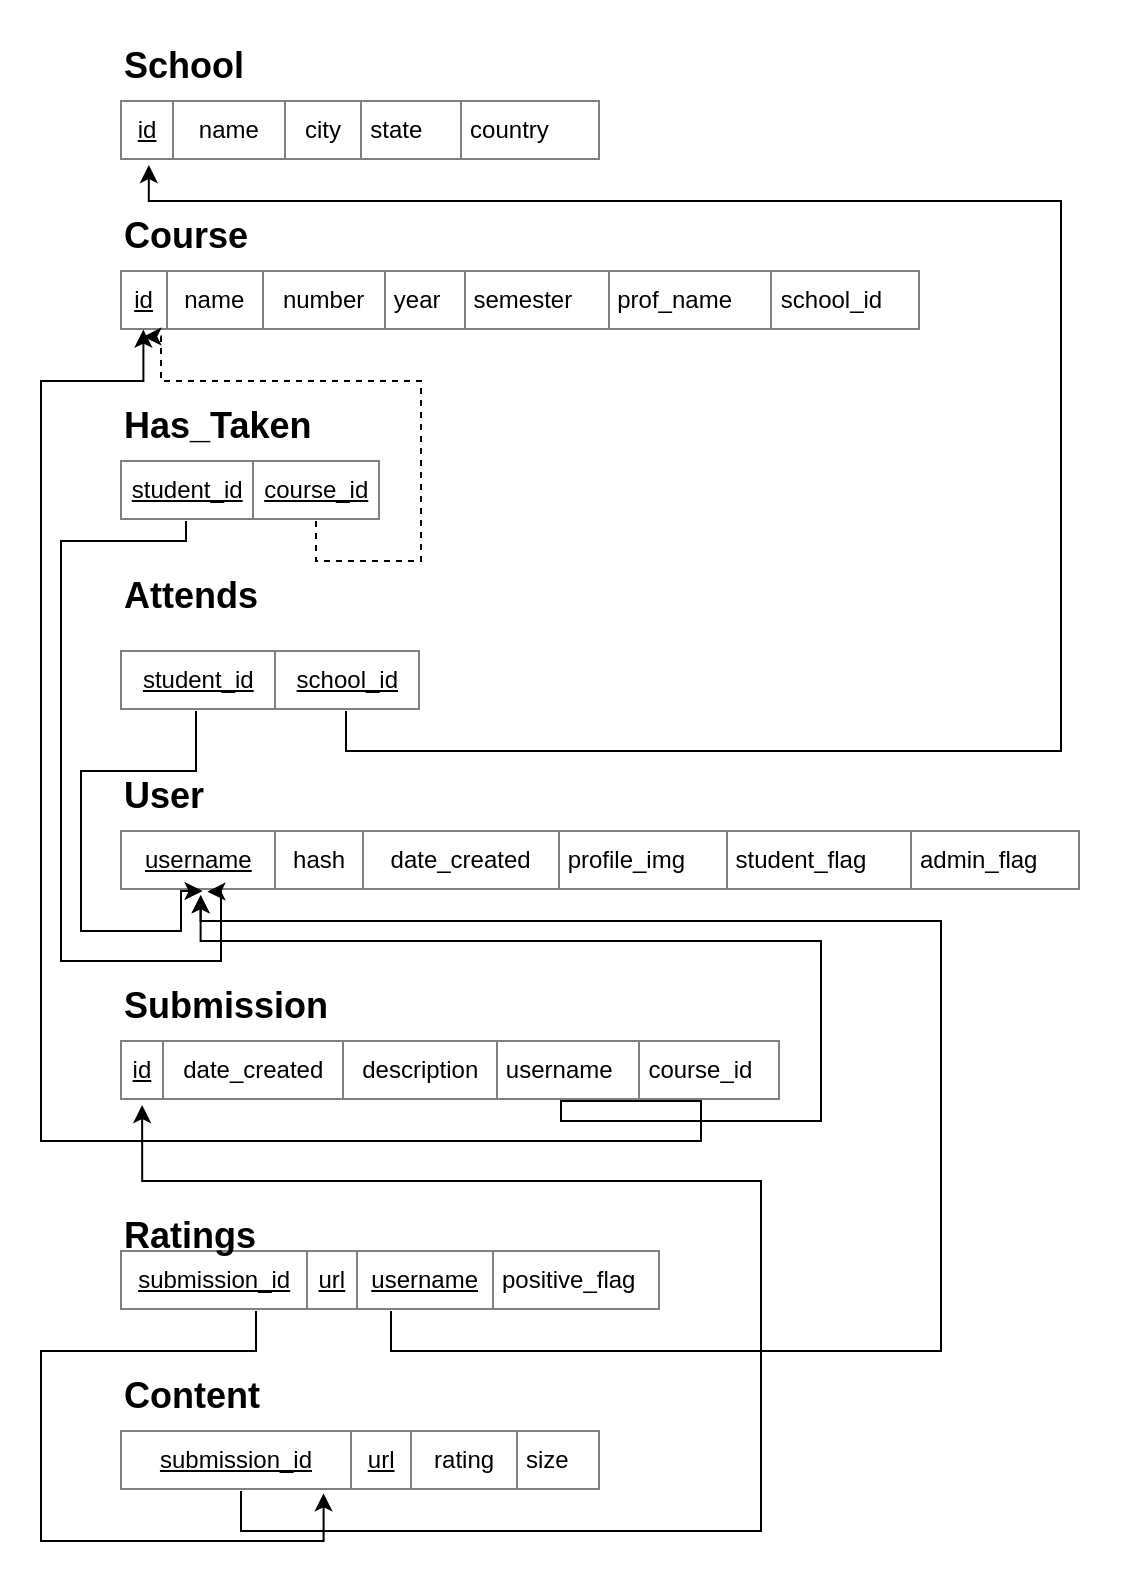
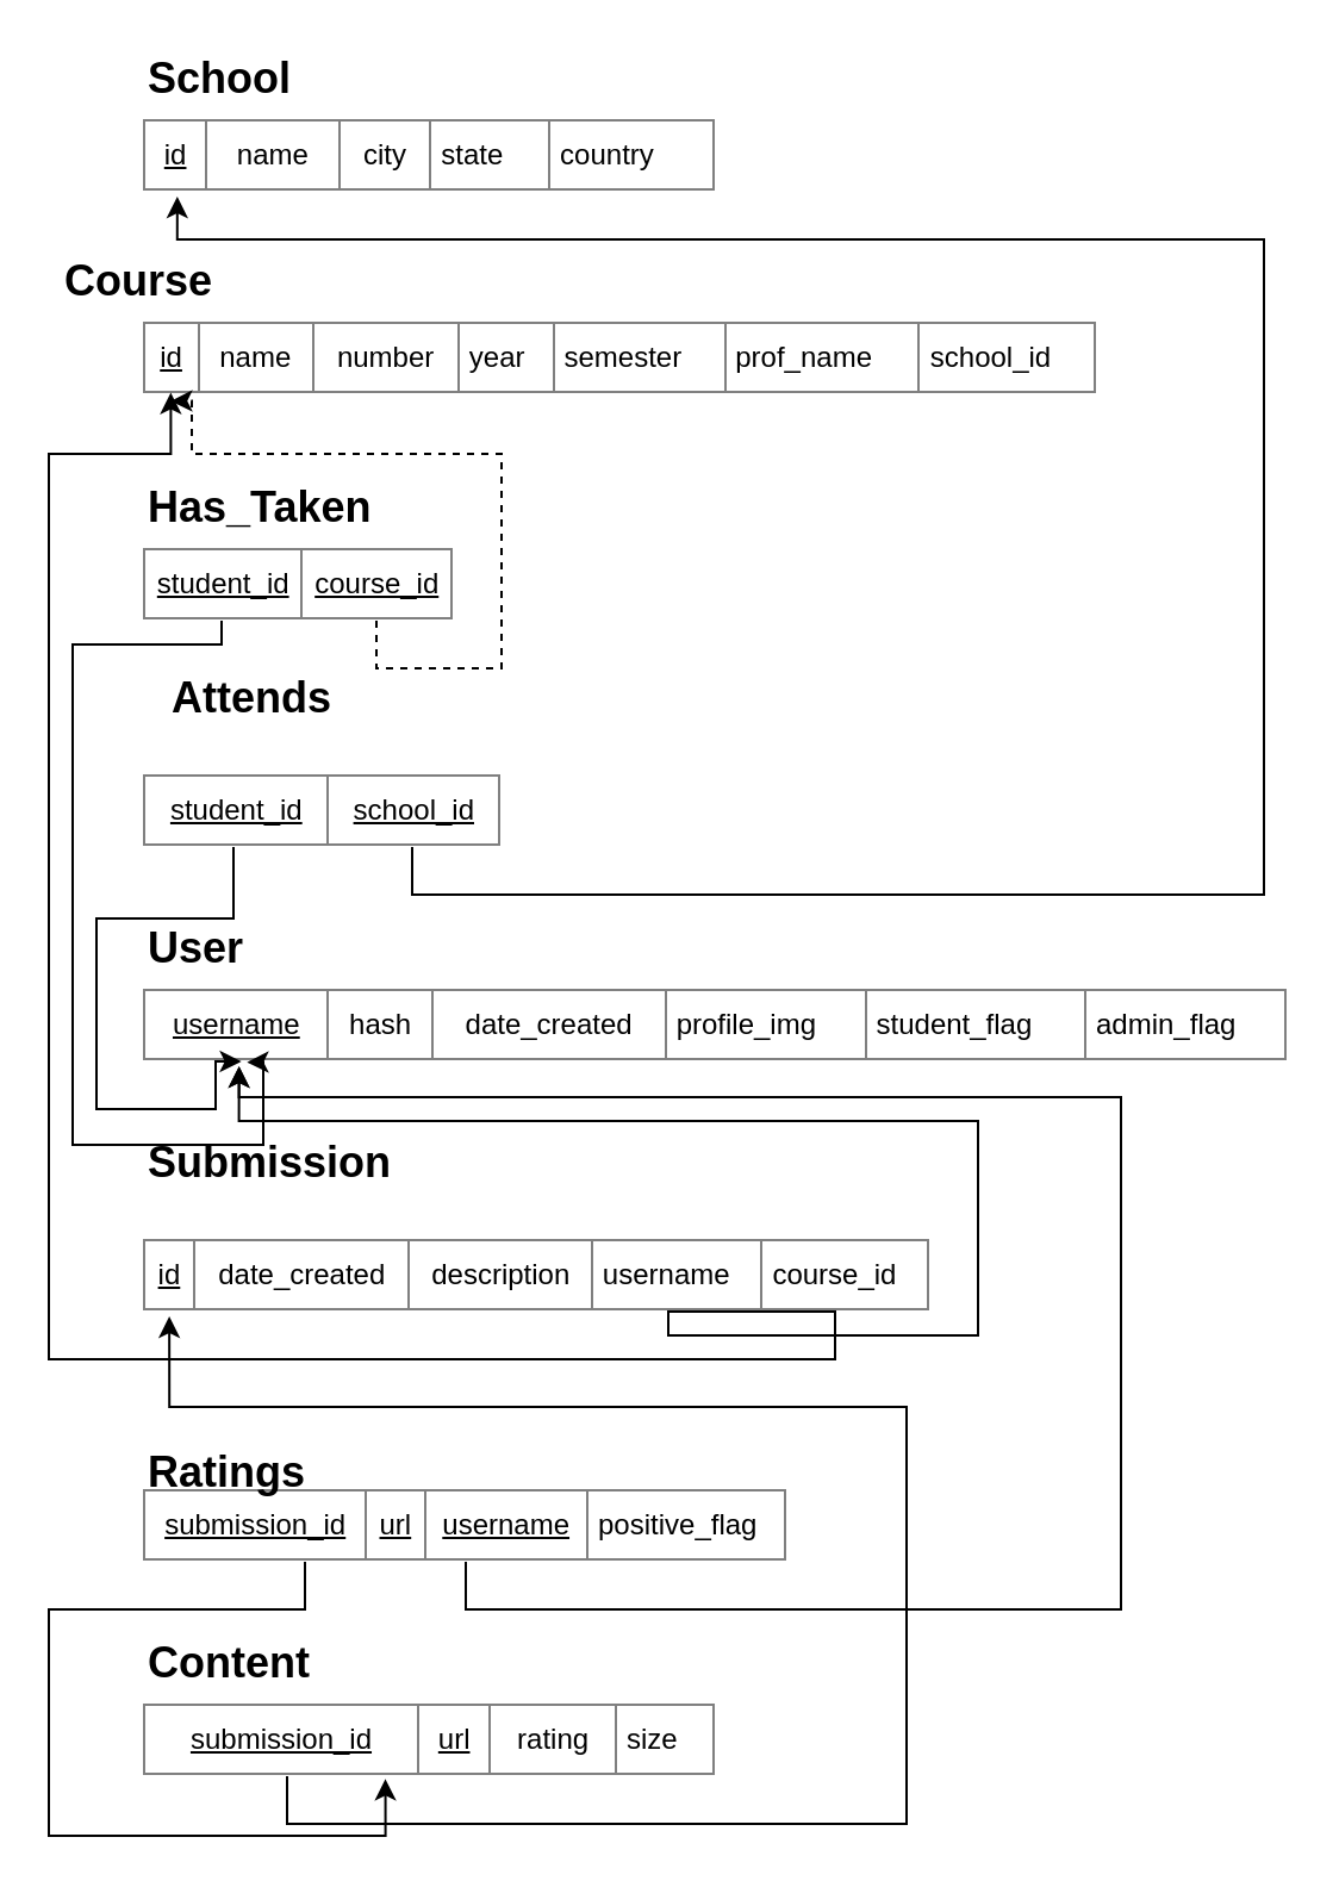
  <mxCell id="0" />
  <mxCell id="1" parent="0" />
  <mxCell id="2" value="&lt;table border=&quot;1&quot; width=&quot;100%&quot; style=&quot;width: 100% ; height: 100% ; border-collapse: collapse&quot; cellpadding=&quot;4&quot; align=&quot;center&quot;&gt;&lt;tbody&gt;&lt;tr&gt;&lt;td align=&quot;center&quot;&gt;&lt;u&gt;id&lt;/u&gt;&lt;/td&gt;&lt;td align=&quot;center&quot;&gt;name&lt;/td&gt;&lt;td align=&quot;center&quot;&gt;city&lt;/td&gt;&lt;td&gt;state&lt;/td&gt;&lt;td&gt;country&lt;/td&gt;&lt;/tr&gt;&lt;/tbody&gt;&lt;/table&gt;" style="text;html=1;strokeColor=none;fillColor=none;overflow=fill;" vertex="1" parent="1"><mxGeometry x="60" y="50" width="240" height="30" as="geometry" /></mxCell>
  <mxCell id="3" value="&lt;table border=&quot;1&quot; width=&quot;100%&quot; style=&quot;width: 100% ; height: 100% ; border-collapse: collapse&quot; cellpadding=&quot;4&quot; align=&quot;center&quot;&gt;&lt;tbody&gt;&lt;tr&gt;&lt;td align=&quot;center&quot;&gt;&lt;u&gt;id&lt;/u&gt;&lt;/td&gt;&lt;td align=&quot;center&quot;&gt;name&lt;/td&gt;&lt;td align=&quot;center&quot;&gt;number&lt;/td&gt;&lt;td&gt;year&lt;/td&gt;&lt;td&gt;semester&lt;/td&gt;&lt;td&gt;prof_name&lt;/td&gt;&lt;td&gt;school_id&lt;/td&gt;&lt;/tr&gt;&lt;/tbody&gt;&lt;/table&gt;" style="text;html=1;strokeColor=none;fillColor=none;overflow=fill;" vertex="1" parent="1"><mxGeometry x="60" y="135" width="400" height="30" as="geometry" /></mxCell>
  <mxCell id="4" value="&lt;b&gt;&lt;font style=&quot;font-size: 18px&quot;&gt;School&lt;/font&gt;&lt;/b&gt;" style="text;html=1;resizable=0;points=[];autosize=1;align=left;verticalAlign=top;spacingTop=-4;" vertex="1" parent="1"><mxGeometry x="60" y="20" width="80" height="20" as="geometry" /></mxCell>
- <mxCell id="5" value="&lt;b&gt;&lt;font style=&quot;font-size: 18px&quot;&gt;Course&lt;/font&gt;&lt;/b&gt;" style="text;html=1;resizable=0;points=[];autosize=1;align=left;verticalAlign=top;spacingTop=-4;" vertex="1" parent="1"><mxGeometry x="60" y="105" width="80" height="20" as="geometry" /></mxCell>
+ <mxCell id="5" value="&lt;b&gt;&lt;font style=&quot;font-size: 18px&quot;&gt;Course&lt;/font&gt;&lt;/b&gt;" style="text;html=1;resizable=0;points=[];autosize=1;align=left;verticalAlign=top;spacingTop=-4;" vertex="1" parent="1"><mxGeometry x="25" y="105" width="80" height="20" as="geometry" /></mxCell>
  <mxCell id="6" value="&lt;table border=&quot;1&quot; width=&quot;100%&quot; style=&quot;width: 100% ; height: 100% ; border-collapse: collapse&quot; cellpadding=&quot;4&quot; align=&quot;center&quot;&gt;&lt;tbody&gt;&lt;tr&gt;&lt;td align=&quot;center&quot;&gt;&lt;u&gt;username&lt;/u&gt;&lt;/td&gt;&lt;td align=&quot;center&quot;&gt;hash&lt;/td&gt;&lt;td align=&quot;center&quot;&gt;date_created&lt;br&gt;&lt;/td&gt;&lt;td&gt;profile_img&lt;br&gt;&lt;/td&gt;&lt;td&gt;student_flag&lt;/td&gt;&lt;td&gt;admin_flag&lt;/td&gt;&lt;/tr&gt;&lt;/tbody&gt;&lt;/table&gt;" style="text;html=1;strokeColor=none;fillColor=none;overflow=fill;" vertex="1" parent="1"><mxGeometry x="60" y="415" width="480" height="30" as="geometry" /></mxCell>
  <mxCell id="7" value="&lt;b&gt;&lt;font style=&quot;font-size: 18px&quot;&gt;User&lt;/font&gt;&lt;/b&gt;" style="text;html=1;resizable=0;points=[];autosize=1;align=left;verticalAlign=top;spacingTop=-4;" vertex="1" parent="1"><mxGeometry x="60" y="385" width="60" height="20" as="geometry" /></mxCell>
  <mxCell id="8" style="edgeStyle=orthogonalEdgeStyle;rounded=0;orthogonalLoop=1;jettySize=auto;html=1;exitX=0.75;exitY=1;exitDx=0;exitDy=0;entryX=0.083;entryY=1.069;entryDx=0;entryDy=0;entryPerimeter=0;" edge="1" parent="1" source="10" target="6"><mxGeometry relative="1" as="geometry"><Array as="points"><mxPoint x="280" y="550" /><mxPoint x="280" y="560" /><mxPoint x="410" y="560" /><mxPoint x="410" y="470" /><mxPoint x="100" y="470" /></Array></mxGeometry></mxCell>
  <mxCell id="9" style="edgeStyle=orthogonalEdgeStyle;rounded=0;orthogonalLoop=1;jettySize=auto;html=1;exitX=0.75;exitY=1;exitDx=0;exitDy=0;entryX=0.028;entryY=0.977;entryDx=0;entryDy=0;entryPerimeter=0;" edge="1" parent="1" source="10" target="3"><mxGeometry relative="1" as="geometry"><Array as="points"><mxPoint x="350" y="550" /><mxPoint x="350" y="570" /><mxPoint x="20" y="570" /><mxPoint x="20" y="190" /><mxPoint x="71" y="190" /></Array></mxGeometry></mxCell>
  <mxCell id="10" value="&lt;table border=&quot;1&quot; width=&quot;100%&quot; style=&quot;width: 100% ; height: 100% ; border-collapse: collapse&quot; cellpadding=&quot;4&quot; align=&quot;center&quot;&gt;&lt;tbody&gt;&lt;tr&gt;&lt;td align=&quot;center&quot;&gt;&lt;u&gt;id&lt;/u&gt;&lt;/td&gt;&lt;td align=&quot;center&quot;&gt;date_created&lt;/td&gt;&lt;td align=&quot;center&quot;&gt;description&lt;/td&gt;&lt;td&gt;username&lt;/td&gt;&lt;td&gt;course_id&lt;/td&gt;&lt;/tr&gt;&lt;/tbody&gt;&lt;/table&gt;&lt;br&gt;" style="text;html=1;strokeColor=none;fillColor=none;overflow=fill;" vertex="1" parent="1"><mxGeometry x="60" y="520" width="330" height="30" as="geometry" /></mxCell>
- <mxCell id="11" value="&lt;b&gt;&lt;font style=&quot;font-size: 18px&quot;&gt;Submission&lt;/font&gt;&lt;/b&gt;" style="text;html=1;resizable=0;points=[];autosize=1;align=left;verticalAlign=top;spacingTop=-4;" vertex="1" parent="1"><mxGeometry x="60" y="490" width="120" height="20" as="geometry" /></mxCell>
+ <mxCell id="11" value="&lt;b&gt;&lt;font style=&quot;font-size: 18px&quot;&gt;Submission&lt;/font&gt;&lt;/b&gt;" style="text;html=1;resizable=0;points=[];autosize=1;align=left;verticalAlign=top;spacingTop=-4;" vertex="1" parent="1"><mxGeometry x="60" y="475" width="120" height="20" as="geometry" /></mxCell>
  <mxCell id="12" style="edgeStyle=orthogonalEdgeStyle;rounded=0;orthogonalLoop=1;jettySize=auto;html=1;exitX=0.25;exitY=1;exitDx=0;exitDy=0;entryX=0.032;entryY=1.067;entryDx=0;entryDy=0;entryPerimeter=0;" edge="1" parent="1" source="13" target="10"><mxGeometry relative="1" as="geometry"><Array as="points"><mxPoint x="120" y="765" /><mxPoint x="380" y="765" /><mxPoint x="380" y="590" /><mxPoint x="71" y="590" /></Array></mxGeometry></mxCell>
  <mxCell id="13" value="&lt;table border=&quot;1&quot; width=&quot;100%&quot; style=&quot;width: 100% ; height: 100% ; border-collapse: collapse&quot; cellpadding=&quot;4&quot; align=&quot;center&quot;&gt;&lt;tbody&gt;&lt;tr&gt;&lt;td align=&quot;center&quot;&gt;&lt;u&gt;submission_id&lt;/u&gt;&lt;/td&gt;&lt;td align=&quot;center&quot;&gt;&lt;u&gt;url&lt;/u&gt;&lt;/td&gt;&lt;td align=&quot;center&quot;&gt;rating&lt;/td&gt;&lt;td&gt;size&lt;/td&gt;&lt;/tr&gt;&lt;/tbody&gt;&lt;/table&gt;" style="text;html=1;strokeColor=none;fillColor=none;overflow=fill;" vertex="1" parent="1"><mxGeometry x="60" y="715" width="240" height="30" as="geometry" /></mxCell>
  <mxCell id="14" value="&lt;b&gt;&lt;font style=&quot;font-size: 18px&quot;&gt;Content&lt;/font&gt;&lt;/b&gt;" style="text;html=1;resizable=0;points=[];autosize=1;align=left;verticalAlign=top;spacingTop=-4;" vertex="1" parent="1"><mxGeometry x="60" y="685" width="80" height="20" as="geometry" /></mxCell>
  <mxCell id="15" style="edgeStyle=orthogonalEdgeStyle;rounded=0;orthogonalLoop=1;jettySize=auto;html=1;exitX=0.25;exitY=1;exitDx=0;exitDy=0;entryX=0.422;entryY=1.039;entryDx=0;entryDy=0;entryPerimeter=0;" edge="1" parent="1" source="17" target="13"><mxGeometry relative="1" as="geometry"><Array as="points"><mxPoint x="127" y="675" /><mxPoint x="20" y="675" /><mxPoint x="20" y="770" /><mxPoint x="161" y="770" /></Array></mxGeometry></mxCell>
  <mxCell id="16" style="edgeStyle=orthogonalEdgeStyle;rounded=0;orthogonalLoop=1;jettySize=auto;html=1;exitX=0.5;exitY=1;exitDx=0;exitDy=0;entryX=0.083;entryY=1.067;entryDx=0;entryDy=0;entryPerimeter=0;" edge="1" parent="1" source="17" target="6"><mxGeometry relative="1" as="geometry"><Array as="points"><mxPoint x="195" y="675" /><mxPoint x="470" y="675" /><mxPoint x="470" y="460" /><mxPoint x="100" y="460" /></Array></mxGeometry></mxCell>
  <mxCell id="17" value="&lt;table border=&quot;1&quot; width=&quot;100%&quot; style=&quot;width: 100% ; height: 100% ; border-collapse: collapse&quot; cellpadding=&quot;4&quot; align=&quot;center&quot;&gt;&lt;tbody&gt;&lt;tr&gt;&lt;td align=&quot;center&quot;&gt;&lt;u&gt;submission_id&lt;/u&gt;&lt;/td&gt;&lt;td align=&quot;center&quot;&gt;&lt;u&gt;url&lt;/u&gt;&lt;/td&gt;&lt;td align=&quot;center&quot;&gt;&lt;u&gt;username&lt;/u&gt;&lt;/td&gt;&lt;td&gt;positive_flag&lt;/td&gt;&lt;/tr&gt;&lt;/tbody&gt;&lt;/table&gt;" style="text;html=1;strokeColor=none;fillColor=none;overflow=fill;" vertex="1" parent="1"><mxGeometry x="60" y="625" width="270" height="30" as="geometry" /></mxCell>
  <mxCell id="18" value="&lt;b&gt;&lt;font style=&quot;font-size: 18px&quot;&gt;Ratings&lt;/font&gt;&lt;/b&gt;" style="text;html=1;resizable=0;points=[];autosize=1;align=left;verticalAlign=top;spacingTop=-4;" vertex="1" parent="1"><mxGeometry x="60" y="605" width="80" height="20" as="geometry" /></mxCell>
  <mxCell id="19" style="edgeStyle=orthogonalEdgeStyle;rounded=0;orthogonalLoop=1;jettySize=auto;html=1;exitX=0.25;exitY=1;exitDx=0;exitDy=0;entryX=0.085;entryY=1;entryDx=0;entryDy=0;entryPerimeter=0;" edge="1" parent="1" source="21" target="6"><mxGeometry relative="1" as="geometry"><Array as="points"><mxPoint x="97" y="385" /><mxPoint x="40" y="385" /><mxPoint x="40" y="465" /><mxPoint x="90" y="465" /><mxPoint x="90" y="445" /></Array></mxGeometry></mxCell>
  <mxCell id="20" style="edgeStyle=orthogonalEdgeStyle;rounded=0;orthogonalLoop=1;jettySize=auto;html=1;exitX=0.75;exitY=1;exitDx=0;exitDy=0;entryX=0.058;entryY=1.067;entryDx=0;entryDy=0;entryPerimeter=0;" edge="1" parent="1" source="21" target="2"><mxGeometry relative="1" as="geometry"><Array as="points"><mxPoint x="172" y="375" /><mxPoint x="530" y="375" /><mxPoint x="530" y="100" /><mxPoint x="74" y="100" /></Array></mxGeometry></mxCell>
  <mxCell id="21" value="&lt;table border=&quot;1&quot; width=&quot;100%&quot; style=&quot;width: 100% ; height: 100% ; border-collapse: collapse&quot; cellpadding=&quot;4&quot; align=&quot;center&quot;&gt;&lt;tbody&gt;&lt;tr&gt;&lt;td align=&quot;center&quot;&gt;&lt;u&gt;student_id&lt;/u&gt;&lt;/td&gt;&lt;td align=&quot;center&quot;&gt;&lt;u&gt;school_id&lt;/u&gt;&lt;/td&gt;&lt;/tr&gt;&lt;/tbody&gt;&lt;/table&gt;" style="text;html=1;strokeColor=none;fillColor=none;overflow=fill;" vertex="1" parent="1"><mxGeometry x="60" y="325" width="150" height="30" as="geometry" /></mxCell>
- <mxCell id="22" value="&lt;b&gt;&lt;font style=&quot;font-size: 18px&quot;&gt;Attends&lt;br&gt;&lt;br&gt;&lt;/font&gt;&lt;/b&gt;" style="text;html=1;resizable=0;points=[];autosize=1;align=left;verticalAlign=top;spacingTop=-4;" vertex="1" parent="1"><mxGeometry x="60" y="285" width="80" height="30" as="geometry" /></mxCell>
+ <mxCell id="22" value="&lt;b&gt;&lt;font style=&quot;font-size: 18px&quot;&gt;Attends&lt;br&gt;&lt;br&gt;&lt;/font&gt;&lt;/b&gt;" style="text;html=1;resizable=0;points=[];autosize=1;align=left;verticalAlign=top;spacingTop=-4;" vertex="1" parent="1"><mxGeometry x="70" y="280" width="80" height="30" as="geometry" /></mxCell>
  <mxCell id="23" style="edgeStyle=orthogonalEdgeStyle;rounded=0;orthogonalLoop=1;jettySize=auto;html=1;exitX=0.25;exitY=1;exitDx=0;exitDy=0;entryX=0.09;entryY=1.011;entryDx=0;entryDy=0;entryPerimeter=0;" edge="1" parent="1" source="25" target="6"><mxGeometry relative="1" as="geometry"><Array as="points"><mxPoint x="92" y="270" /><mxPoint x="30" y="270" /><mxPoint x="30" y="480" /><mxPoint x="110" y="480" /><mxPoint x="110" y="445" /></Array></mxGeometry></mxCell>
  <mxCell id="24" style="edgeStyle=orthogonalEdgeStyle;rounded=0;orthogonalLoop=1;jettySize=auto;html=1;exitX=0.75;exitY=1;exitDx=0;exitDy=0;entryX=0.028;entryY=1.094;entryDx=0;entryDy=0;entryPerimeter=0;dashed=1;" edge="1" parent="1" source="25" target="3"><mxGeometry relative="1" as="geometry"><Array as="points"><mxPoint x="157" y="280" /><mxPoint x="210" y="280" /><mxPoint x="210" y="190" /><mxPoint x="80" y="190" /><mxPoint x="80" y="168" /></Array></mxGeometry></mxCell>
  <mxCell id="25" value="&lt;table border=&quot;1&quot; width=&quot;100%&quot; style=&quot;width: 100% ; height: 100% ; border-collapse: collapse&quot; cellpadding=&quot;4&quot; align=&quot;center&quot;&gt;&lt;tbody&gt;&lt;tr&gt;&lt;td align=&quot;center&quot;&gt;&lt;u&gt;student_id&lt;/u&gt;&lt;/td&gt;&lt;td align=&quot;center&quot;&gt;&lt;u&gt;course_id&lt;/u&gt;&lt;/td&gt;&lt;/tr&gt;&lt;/tbody&gt;&lt;/table&gt;" style="text;html=1;strokeColor=none;fillColor=none;overflow=fill;" vertex="1" parent="1"><mxGeometry x="60" y="230" width="130" height="30" as="geometry" /></mxCell>
  <mxCell id="26" value="&lt;b&gt;&lt;font style=&quot;font-size: 18px&quot;&gt;Has_Taken&lt;/font&gt;&lt;/b&gt;" style="text;html=1;resizable=0;points=[];autosize=1;align=left;verticalAlign=top;spacingTop=-4;" vertex="1" parent="1"><mxGeometry x="60" y="200" width="110" height="20" as="geometry" /></mxCell>
